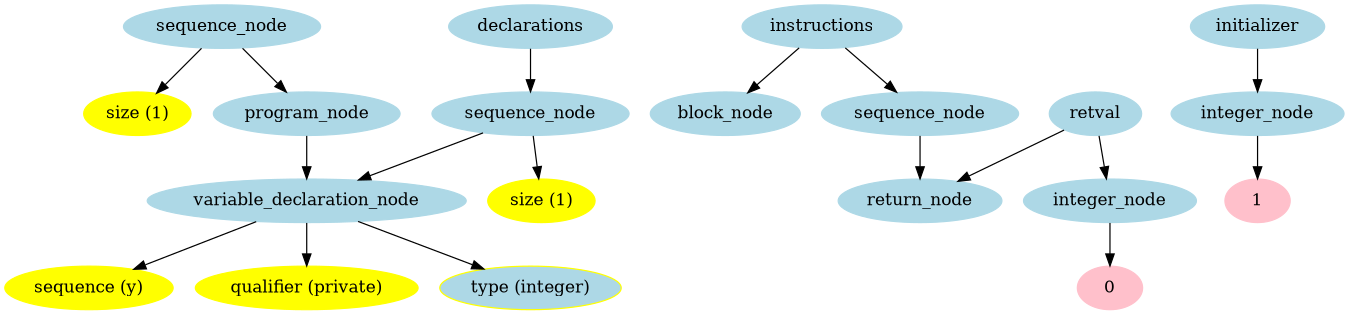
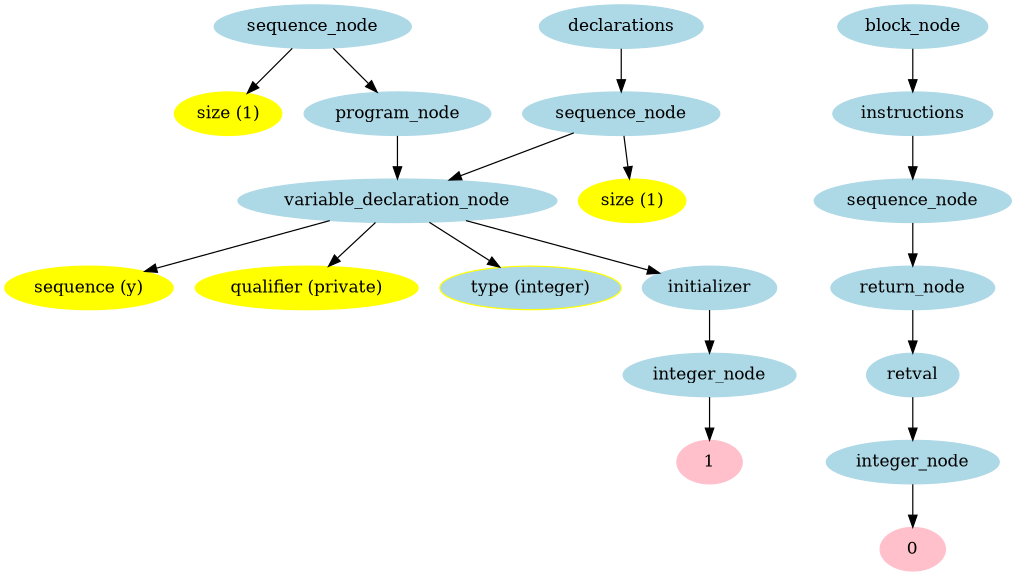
  digraph {
    node [color=lightblue font=6 style=filled]
    n1 [label=sequence_node]
    n2 [color=yellow label="size (1)"]
    n3 [label=program_node]
    n4 [label=variable_declaration_node]
    n5 [label=block_node]
    n6 [label=instructions]
    n7 [label=declarations]
    n8 [label=sequence_node]
    n9 [label=sequence_node]
    n10 [color=yellow label="size (1)"]
    n11 [color=yellow label="sequence (y)"]
    n12 [color=yellow label="qualifier (private)"]
    n13 [color=yellow fillcolor=lightblue label="type (integer)"]
    n14 [label=initializer]
    n15 [label=integer_node]
    n16 [color=pink label=1]
    n17 [label=return_node]
    n18 [label=retval]
    n19 [label=integer_node]
    n20 [color=pink label=0]
    n1 -> n2
    n1 -> n3
    n3 -> n4
    n4 -> n11
    n4 -> n12
    n4 -> n13
-   n6 -> n5
+   n4 -> n14
+   n5 -> n6
    n6 -> n9
    n7 -> n8
    n8 -> n4
    n8 -> n10
    n9 -> n17
    n14 -> n15
    n15 -> n16
-   n18 -> n17
+   n17 -> n18
    n18 -> n19
    n19 -> n20
  }
